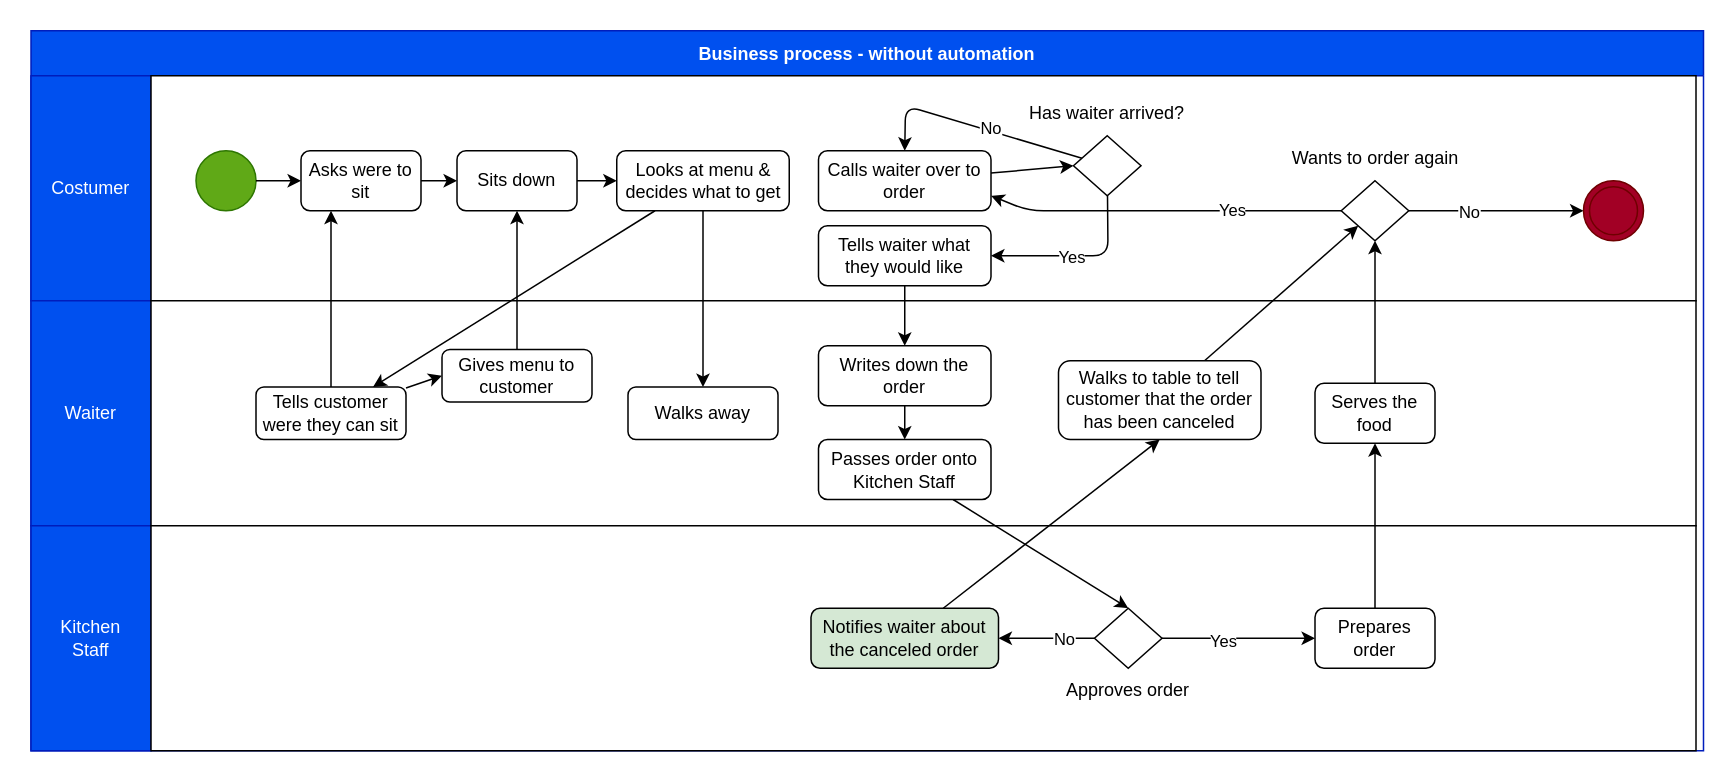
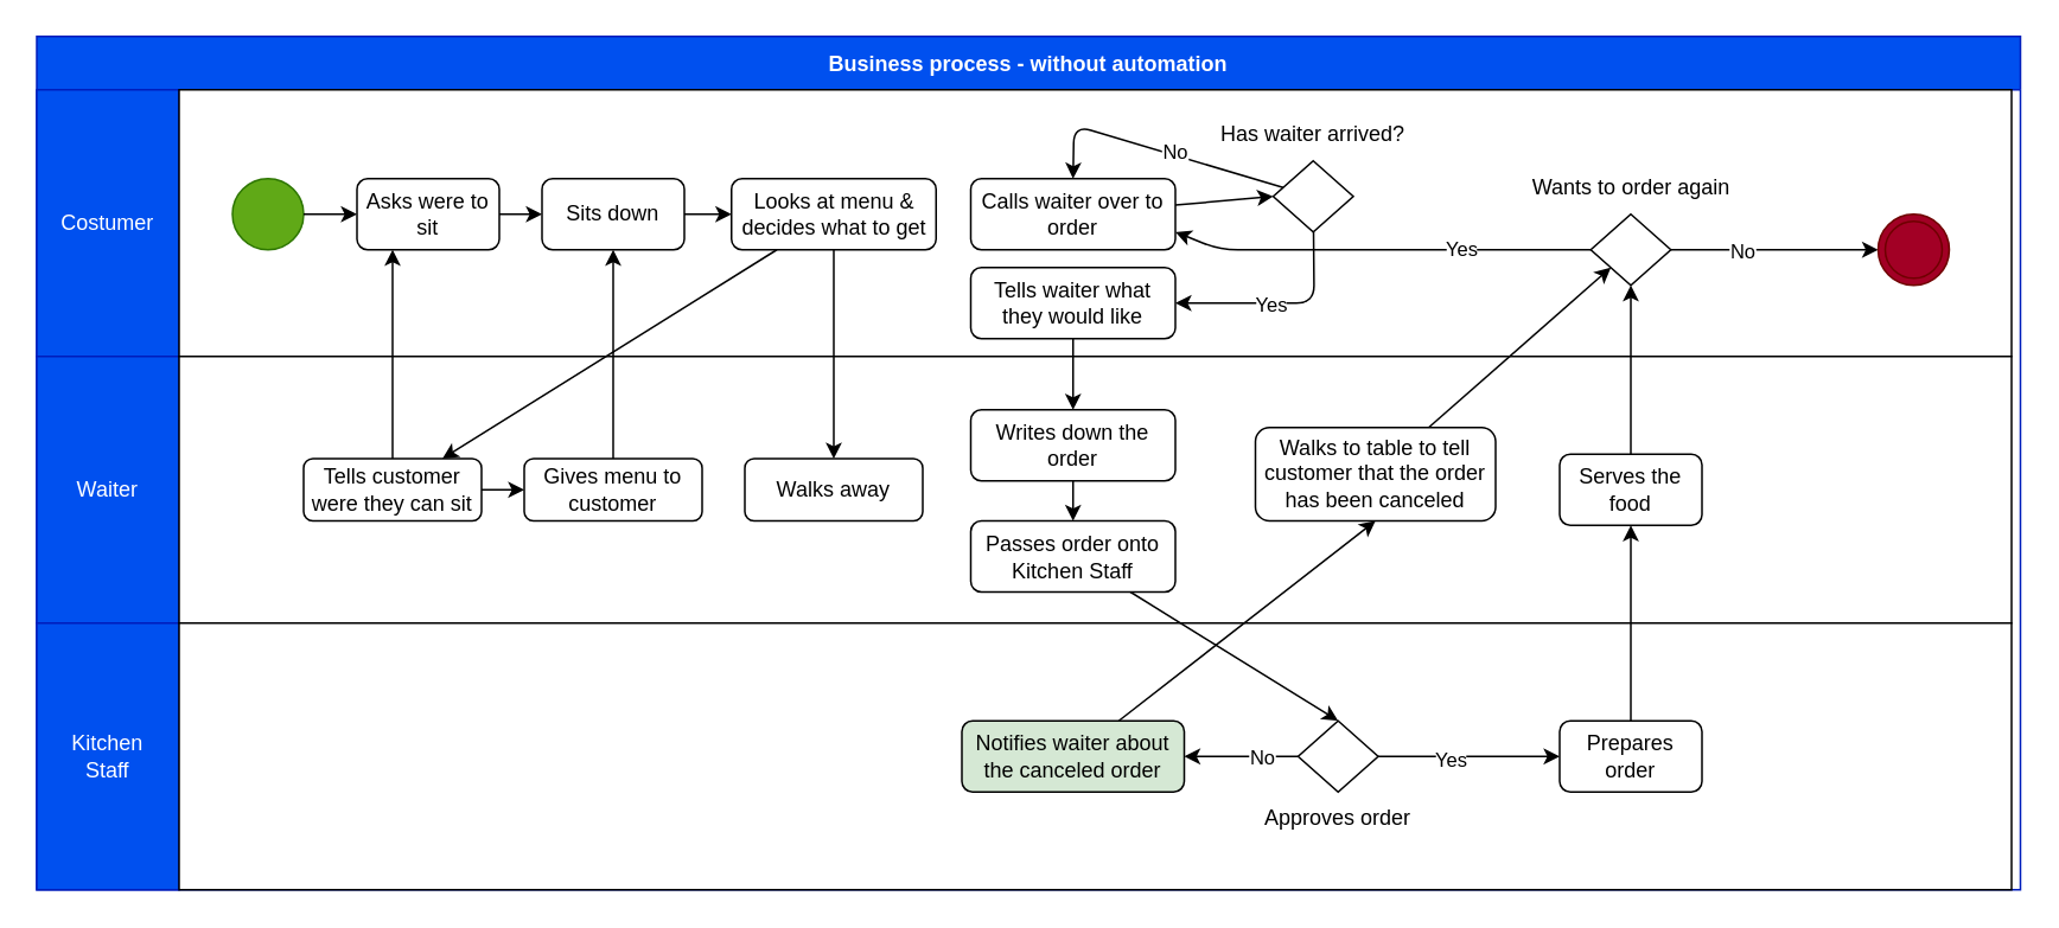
  <mxCell id="0" />
  <mxCell id="1" parent="0" />
  <mxCell id="2" value="Business process - without automation" style="swimlane;startSize=30;fillColor=#0050ef;fontColor=#ffffff;strokeColor=#001DBC;" parent="1" vertex="1"><mxGeometry x="20" y="20" width="1115" height="480" as="geometry" /></mxCell>
  <mxCell id="3" value="Costumer" style="rounded=0;whiteSpace=wrap;html=1;fillColor=#0050ef;fontColor=#ffffff;strokeColor=#001DBC;" parent="2" vertex="1"><mxGeometry y="30" width="80" height="150" as="geometry" /></mxCell>
  <mxCell id="4" value="Waiter" style="rounded=0;whiteSpace=wrap;html=1;fillColor=#0050ef;fontColor=#ffffff;strokeColor=#001DBC;" parent="2" vertex="1"><mxGeometry y="180" width="80" height="150" as="geometry" /></mxCell>
  <mxCell id="5" value="Kitchen&lt;br&gt;Staff" style="rounded=0;whiteSpace=wrap;html=1;fillColor=#0050ef;fontColor=#ffffff;strokeColor=#001DBC;" parent="2" vertex="1"><mxGeometry y="330" width="80" height="150" as="geometry" /></mxCell>
  <mxCell id="6" value="" style="rounded=0;whiteSpace=wrap;html=1;" parent="2" vertex="1"><mxGeometry x="80" y="30" width="1030" height="150" as="geometry" /></mxCell>
  <mxCell id="7" value="" style="ellipse;whiteSpace=wrap;html=1;aspect=fixed;fillColor=#60a917;fontColor=#ffffff;strokeColor=#2D7600;" parent="2" vertex="1"><mxGeometry x="110" y="80" width="40" height="40" as="geometry" /></mxCell>
  <mxCell id="8" style="edgeStyle=none;html=1;entryX=0;entryY=0.5;entryDx=0;entryDy=0;" parent="2" source="9" target="12" edge="1"><mxGeometry relative="1" as="geometry" /></mxCell>
  <mxCell id="9" value="Asks were to sit" style="rounded=1;whiteSpace=wrap;html=1;" parent="2" vertex="1"><mxGeometry x="180" y="80" width="80" height="40" as="geometry" /></mxCell>
  <mxCell id="10" style="edgeStyle=none;html=1;entryX=0;entryY=0.5;entryDx=0;entryDy=0;" parent="2" source="7" target="9" edge="1"><mxGeometry relative="1" as="geometry" /></mxCell>
  <mxCell id="11" style="edgeStyle=none;html=1;" parent="2" source="12" target="37" edge="1"><mxGeometry relative="1" as="geometry" /></mxCell>
  <mxCell id="12" value="Sits down" style="rounded=1;whiteSpace=wrap;html=1;" parent="2" vertex="1"><mxGeometry x="284" y="80" width="80" height="40" as="geometry" /></mxCell>
  <mxCell id="13" value="" style="rounded=0;whiteSpace=wrap;html=1;" parent="2" vertex="1"><mxGeometry x="80" y="180" width="1030" height="150" as="geometry" /></mxCell>
  <mxCell id="14" value="" style="rounded=0;whiteSpace=wrap;html=1;" parent="2" vertex="1"><mxGeometry x="80" y="330" width="1030" height="150" as="geometry" /></mxCell>
  <mxCell id="15" style="edgeStyle=none;html=1;entryX=0;entryY=0.5;entryDx=0;entryDy=0;" parent="2" source="19" target="21" edge="1"><mxGeometry relative="1" as="geometry" /></mxCell>
  <mxCell id="16" value="No" style="edgeLabel;html=1;align=center;verticalAlign=middle;resizable=0;points=[];" parent="15" vertex="1" connectable="0"><mxGeometry x="-0.308" relative="1" as="geometry"><mxPoint as="offset" /></mxGeometry></mxCell>
  <mxCell id="17" style="edgeStyle=none;html=1;entryX=1;entryY=0.75;entryDx=0;entryDy=0;" parent="2" source="19" target="42" edge="1"><mxGeometry relative="1" as="geometry"><Array as="points"><mxPoint x="665" y="120" /></Array></mxGeometry></mxCell>
  <mxCell id="18" value="Yes" style="edgeLabel;html=1;align=center;verticalAlign=middle;resizable=0;points=[];" parent="17" vertex="1" connectable="0"><mxGeometry x="-0.38" y="-1" relative="1" as="geometry"><mxPoint as="offset" /></mxGeometry></mxCell>
  <mxCell id="19" value="" style="rhombus;whiteSpace=wrap;html=1;" parent="2" vertex="1"><mxGeometry x="873.5" y="100" width="45" height="40" as="geometry" /></mxCell>
  <mxCell id="20" value="Wants to order again" style="text;html=1;strokeColor=none;fillColor=none;align=center;verticalAlign=middle;whiteSpace=wrap;rounded=0;" parent="2" vertex="1"><mxGeometry x="839.75" y="70" width="112.5" height="30" as="geometry" /></mxCell>
  <mxCell id="21" value="" style="ellipse;shape=doubleEllipse;whiteSpace=wrap;html=1;aspect=fixed;fillColor=#a20025;fontColor=#ffffff;strokeColor=#6F0000;" parent="2" vertex="1"><mxGeometry x="1035" y="100" width="40" height="40" as="geometry" /></mxCell>
  <mxCell id="22" style="edgeStyle=none;html=1;" parent="2" source="26" target="29" edge="1"><mxGeometry relative="1" as="geometry" /></mxCell>
  <mxCell id="23" value="Yes" style="edgeLabel;html=1;align=center;verticalAlign=middle;resizable=0;points=[];" parent="22" vertex="1" connectable="0"><mxGeometry x="-0.219" y="-1" relative="1" as="geometry"><mxPoint as="offset" /></mxGeometry></mxCell>
  <mxCell id="24" style="edgeStyle=none;html=1;entryX=1;entryY=0.5;entryDx=0;entryDy=0;" parent="2" source="26" target="46" edge="1"><mxGeometry relative="1" as="geometry" /></mxCell>
  <mxCell id="25" value="No" style="edgeLabel;html=1;align=center;verticalAlign=middle;resizable=0;points=[];" parent="24" vertex="1" connectable="0"><mxGeometry x="-0.339" relative="1" as="geometry"><mxPoint as="offset" /></mxGeometry></mxCell>
  <mxCell id="26" value="" style="rhombus;whiteSpace=wrap;html=1;" parent="2" vertex="1"><mxGeometry x="709" y="385" width="45" height="40" as="geometry" /></mxCell>
  <mxCell id="27" value="Approves order" style="text;html=1;strokeColor=none;fillColor=none;align=center;verticalAlign=middle;whiteSpace=wrap;rounded=0;" parent="2" vertex="1"><mxGeometry x="675.25" y="425" width="112.5" height="30" as="geometry" /></mxCell>
  <mxCell id="28" style="edgeStyle=none;html=1;entryX=0.5;entryY=1;entryDx=0;entryDy=0;" parent="2" source="29" target="31" edge="1"><mxGeometry relative="1" as="geometry" /></mxCell>
  <mxCell id="29" value="Prepares order" style="rounded=1;whiteSpace=wrap;html=1;" parent="2" vertex="1"><mxGeometry x="856" y="385" width="80" height="40" as="geometry" /></mxCell>
  <mxCell id="30" style="edgeStyle=none;html=1;entryX=0.5;entryY=1;entryDx=0;entryDy=0;" parent="2" source="31" target="19" edge="1"><mxGeometry relative="1" as="geometry" /></mxCell>
  <mxCell id="31" value="Serves the food" style="rounded=1;whiteSpace=wrap;html=1;" parent="2" vertex="1"><mxGeometry x="856" y="235" width="80" height="40" as="geometry" /></mxCell>
  <mxCell id="32" style="edgeStyle=none;html=1;entryX=0;entryY=0.5;entryDx=0;entryDy=0;" parent="2" source="34" target="39" edge="1"><mxGeometry relative="1" as="geometry" /></mxCell>
  <mxCell id="33" style="edgeStyle=none;html=1;entryX=0.25;entryY=1;entryDx=0;entryDy=0;" parent="2" source="34" target="9" edge="1"><mxGeometry relative="1" as="geometry" /></mxCell>
  <mxCell id="34" value="Tells customer were they can sit" style="rounded=1;whiteSpace=wrap;html=1;" parent="2" vertex="1"><mxGeometry x="150" y="237.5" width="100" height="35" as="geometry" /></mxCell>
  <mxCell id="35" style="edgeStyle=none;html=1;" parent="2" source="37" target="34" edge="1"><mxGeometry relative="1" as="geometry" /></mxCell>
  <mxCell id="36" style="edgeStyle=none;html=1;" parent="2" source="37" target="40" edge="1"><mxGeometry relative="1" as="geometry" /></mxCell>
  <mxCell id="37" value="Looks at menu &amp;amp; decides what to get" style="rounded=1;whiteSpace=wrap;html=1;" parent="2" vertex="1"><mxGeometry x="390.5" y="80" width="115" height="40" as="geometry" /></mxCell>
  <mxCell id="38" style="edgeStyle=none;html=1;entryX=0.5;entryY=1;entryDx=0;entryDy=0;" parent="2" source="39" target="12" edge="1"><mxGeometry relative="1" as="geometry" /></mxCell>
- <mxCell id="39" value="Gives menu to customer" style="rounded=1;whiteSpace=wrap;html=1;" parent="2" vertex="1"><mxGeometry x="274" y="212.5" width="100" height="35" as="geometry" /></mxCell>
+ <mxCell id="39" value="Gives menu to customer" style="rounded=1;whiteSpace=wrap;html=1;" parent="2" vertex="1"><mxGeometry x="274" y="237.5" width="100" height="35" as="geometry" /></mxCell>
  <mxCell id="40" value="Walks away" style="rounded=1;whiteSpace=wrap;html=1;" parent="2" vertex="1"><mxGeometry x="398" y="237.5" width="100" height="35" as="geometry" /></mxCell>
  <mxCell id="41" style="edgeStyle=none;html=1;entryX=0;entryY=0.5;entryDx=0;entryDy=0;" parent="2" source="42" target="53" edge="1"><mxGeometry relative="1" as="geometry" /></mxCell>
  <mxCell id="42" value="Calls waiter over to order" style="rounded=1;whiteSpace=wrap;html=1;" parent="2" vertex="1"><mxGeometry x="525" y="80" width="115" height="40" as="geometry" /></mxCell>
  <mxCell id="43" style="edgeStyle=none;html=1;" parent="2" source="44" target="48" edge="1"><mxGeometry relative="1" as="geometry" /></mxCell>
  <mxCell id="44" value="Tells waiter what they would like" style="rounded=1;whiteSpace=wrap;html=1;" parent="2" vertex="1"><mxGeometry x="525" y="130" width="115" height="40" as="geometry" /></mxCell>
  <mxCell id="45" style="edgeStyle=none;html=1;entryX=0.5;entryY=1;entryDx=0;entryDy=0;" parent="2" source="46" target="56" edge="1"><mxGeometry relative="1" as="geometry" /></mxCell>
  <mxCell id="46" value="Notifies waiter about the canceled order" style="rounded=1;whiteSpace=wrap;html=1;fillColor=#d5e8d4;" parent="2" vertex="1"><mxGeometry x="520" y="385" width="125" height="40" as="geometry" /></mxCell>
  <mxCell id="47" value="" style="edgeStyle=none;html=1;" parent="2" source="48" target="58" edge="1"><mxGeometry relative="1" as="geometry" /></mxCell>
  <mxCell id="48" value="Writes down the order" style="rounded=1;whiteSpace=wrap;html=1;" parent="2" vertex="1"><mxGeometry x="525" y="210" width="115" height="40" as="geometry" /></mxCell>
  <mxCell id="49" style="edgeStyle=none;html=1;entryX=0.5;entryY=0;entryDx=0;entryDy=0;" parent="2" source="53" target="42" edge="1"><mxGeometry relative="1" as="geometry"><Array as="points"><mxPoint x="583" y="50" /></Array></mxGeometry></mxCell>
  <mxCell id="50" value="No" style="edgeLabel;html=1;align=center;verticalAlign=middle;resizable=0;points=[];" parent="49" vertex="1" connectable="0"><mxGeometry x="-0.493" y="1" relative="1" as="geometry"><mxPoint x="-23" y="-10" as="offset" /></mxGeometry></mxCell>
  <mxCell id="51" style="edgeStyle=none;html=1;entryX=1;entryY=0.5;entryDx=0;entryDy=0;" parent="2" source="53" target="44" edge="1"><mxGeometry relative="1" as="geometry"><Array as="points"><mxPoint x="718" y="150" /></Array></mxGeometry></mxCell>
  <mxCell id="52" value="Yes" style="edgeLabel;html=1;align=center;verticalAlign=middle;resizable=0;points=[];" parent="51" vertex="1" connectable="0"><mxGeometry x="0.103" relative="1" as="geometry"><mxPoint as="offset" /></mxGeometry></mxCell>
  <mxCell id="53" value="" style="rhombus;whiteSpace=wrap;html=1;" parent="2" vertex="1"><mxGeometry x="695" y="70" width="45" height="40" as="geometry" /></mxCell>
  <mxCell id="54" value="Has waiter arrived?" style="text;html=1;strokeColor=none;fillColor=none;align=center;verticalAlign=middle;whiteSpace=wrap;rounded=0;" parent="2" vertex="1"><mxGeometry x="661.25" y="40" width="112.5" height="30" as="geometry" /></mxCell>
  <mxCell id="55" style="edgeStyle=none;html=1;entryX=0;entryY=1;entryDx=0;entryDy=0;" parent="2" source="56" target="19" edge="1"><mxGeometry relative="1" as="geometry" /></mxCell>
  <mxCell id="56" value="Walks to table to tell customer that the order has been canceled" style="rounded=1;whiteSpace=wrap;html=1;" parent="2" vertex="1"><mxGeometry x="685" y="220" width="135" height="52.5" as="geometry" /></mxCell>
  <mxCell id="57" style="edgeStyle=none;html=1;entryX=0.5;entryY=0;entryDx=0;entryDy=0;" parent="2" source="58" target="26" edge="1"><mxGeometry relative="1" as="geometry" /></mxCell>
  <mxCell id="58" value="Passes order onto Kitchen Staff" style="rounded=1;whiteSpace=wrap;html=1;" parent="2" vertex="1"><mxGeometry x="525" y="272.5" width="115" height="40" as="geometry" /></mxCell>
